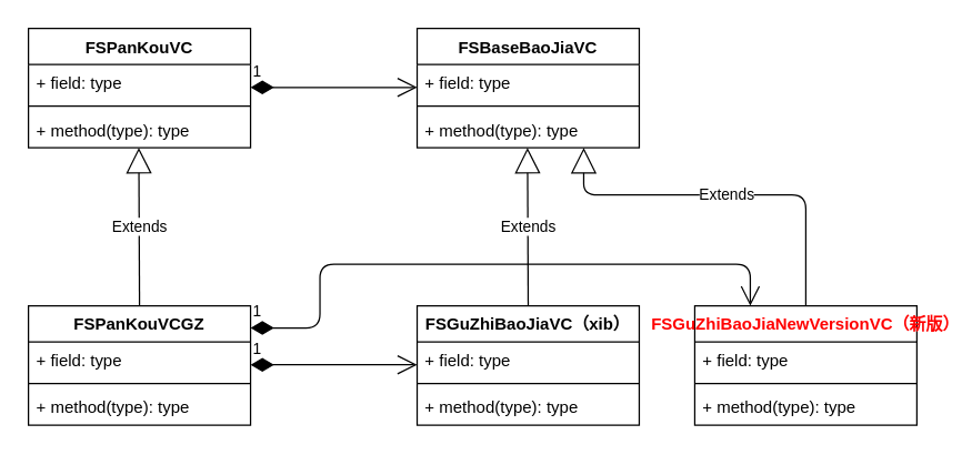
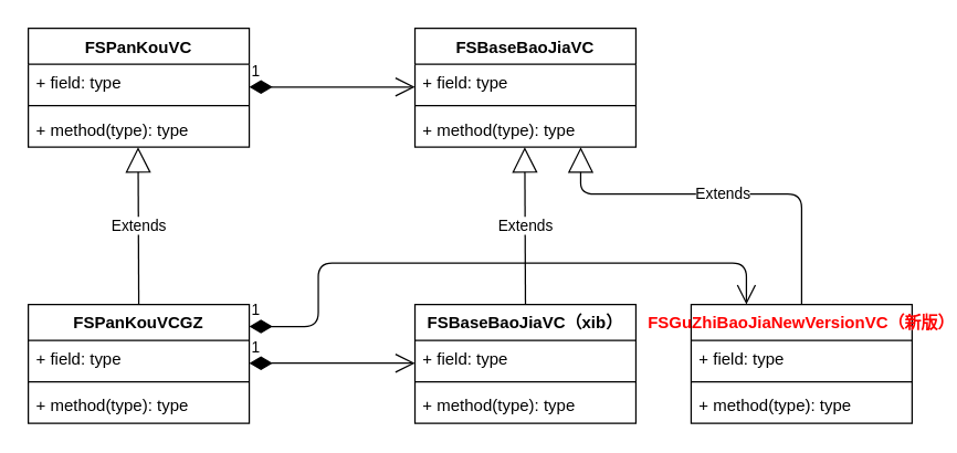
  <mxCell id="0" />
  <mxCell id="1" parent="0" />
  <mxCell id="2" value="FSPanKouVC" style="swimlane;fontStyle=1;align=center;verticalAlign=top;childLayout=stackLayout;horizontal=1;startSize=26;horizontalStack=0;resizeParent=1;resizeParentMax=0;resizeLast=0;collapsible=1;marginBottom=0;" vertex="1" parent="1"><mxGeometry x="20" y="20" width="160" height="86" as="geometry" /></mxCell>
  <mxCell id="3" value="+ field: type" style="text;strokeColor=none;fillColor=none;align=left;verticalAlign=top;spacingLeft=4;spacingRight=4;overflow=hidden;rotatable=0;points=[[0,0.5],[1,0.5]];portConstraint=eastwest;" vertex="1" parent="2"><mxGeometry y="26" width="160" height="26" as="geometry" /></mxCell>
  <mxCell id="4" value="" style="line;strokeWidth=1;fillColor=none;align=left;verticalAlign=middle;spacingTop=-1;spacingLeft=3;spacingRight=3;rotatable=0;labelPosition=right;points=[];portConstraint=eastwest;" vertex="1" parent="2"><mxGeometry y="52" width="160" height="8" as="geometry" /></mxCell>
  <mxCell id="5" value="+ method(type): type" style="text;strokeColor=none;fillColor=none;align=left;verticalAlign=top;spacingLeft=4;spacingRight=4;overflow=hidden;rotatable=0;points=[[0,0.5],[1,0.5]];portConstraint=eastwest;" vertex="1" parent="2"><mxGeometry y="60" width="160" height="26" as="geometry" /></mxCell>
  <mxCell id="6" value="FSPanKouVCGZ" style="swimlane;fontStyle=1;align=center;verticalAlign=top;childLayout=stackLayout;horizontal=1;startSize=26;horizontalStack=0;resizeParent=1;resizeParentMax=0;resizeLast=0;collapsible=1;marginBottom=0;" vertex="1" parent="1"><mxGeometry x="20" y="220" width="160" height="86" as="geometry" /></mxCell>
  <mxCell id="7" value="+ field: type" style="text;strokeColor=none;fillColor=none;align=left;verticalAlign=top;spacingLeft=4;spacingRight=4;overflow=hidden;rotatable=0;points=[[0,0.5],[1,0.5]];portConstraint=eastwest;" vertex="1" parent="6"><mxGeometry y="26" width="160" height="26" as="geometry" /></mxCell>
  <mxCell id="8" value="" style="line;strokeWidth=1;fillColor=none;align=left;verticalAlign=middle;spacingTop=-1;spacingLeft=3;spacingRight=3;rotatable=0;labelPosition=right;points=[];portConstraint=eastwest;" vertex="1" parent="6"><mxGeometry y="52" width="160" height="8" as="geometry" /></mxCell>
  <mxCell id="9" value="+ method(type): type" style="text;strokeColor=none;fillColor=none;align=left;verticalAlign=top;spacingLeft=4;spacingRight=4;overflow=hidden;rotatable=0;points=[[0,0.5],[1,0.5]];portConstraint=eastwest;" vertex="1" parent="6"><mxGeometry y="60" width="160" height="26" as="geometry" /></mxCell>
  <mxCell id="10" value="Extends" style="endArrow=block;endSize=16;endFill=0;html=1;exitX=0.5;exitY=0;exitDx=0;exitDy=0;" edge="1" parent="1" source="6"><mxGeometry width="160" relative="1" as="geometry"><mxPoint x="100" y="200" as="sourcePoint" /><mxPoint x="99.5" y="106" as="targetPoint" /></mxGeometry></mxCell>
  <mxCell id="11" value="FSBaseBaoJiaVC" style="swimlane;fontStyle=1;align=center;verticalAlign=top;childLayout=stackLayout;horizontal=1;startSize=26;horizontalStack=0;resizeParent=1;resizeParentMax=0;resizeLast=0;collapsible=1;marginBottom=0;" vertex="1" parent="1"><mxGeometry x="300" y="20" width="160" height="86" as="geometry" /></mxCell>
  <mxCell id="12" value="+ field: type" style="text;strokeColor=none;fillColor=none;align=left;verticalAlign=top;spacingLeft=4;spacingRight=4;overflow=hidden;rotatable=0;points=[[0,0.5],[1,0.5]];portConstraint=eastwest;" vertex="1" parent="11"><mxGeometry y="26" width="160" height="26" as="geometry" /></mxCell>
  <mxCell id="13" value="" style="line;strokeWidth=1;fillColor=none;align=left;verticalAlign=middle;spacingTop=-1;spacingLeft=3;spacingRight=3;rotatable=0;labelPosition=right;points=[];portConstraint=eastwest;" vertex="1" parent="11"><mxGeometry y="52" width="160" height="8" as="geometry" /></mxCell>
  <mxCell id="14" value="+ method(type): type" style="text;strokeColor=none;fillColor=none;align=left;verticalAlign=top;spacingLeft=4;spacingRight=4;overflow=hidden;rotatable=0;points=[[0,0.5],[1,0.5]];portConstraint=eastwest;" vertex="1" parent="11"><mxGeometry y="60" width="160" height="26" as="geometry" /></mxCell>
  <mxCell id="15" value="1" style="endArrow=open;html=1;endSize=12;startArrow=diamondThin;startSize=14;startFill=1;edgeStyle=orthogonalEdgeStyle;align=left;verticalAlign=bottom;" edge="1" parent="1"><mxGeometry x="-1" y="3" relative="1" as="geometry"><mxPoint x="180" y="62.5" as="sourcePoint" /><mxPoint x="300" y="62.5" as="targetPoint" /></mxGeometry></mxCell>
- <mxCell id="16" value="FSGuZhiBaoJiaVC（xib）" style="swimlane;fontStyle=1;align=center;verticalAlign=top;childLayout=stackLayout;horizontal=1;startSize=26;horizontalStack=0;resizeParent=1;resizeParentMax=0;resizeLast=0;collapsible=1;marginBottom=0;" vertex="1" parent="1"><mxGeometry x="300" y="220" width="160" height="86" as="geometry" /></mxCell>
+ <mxCell id="16" value="FSBaseBaoJiaVC（xib）" style="swimlane;fontStyle=1;align=center;verticalAlign=top;childLayout=stackLayout;horizontal=1;startSize=26;horizontalStack=0;resizeParent=1;resizeParentMax=0;resizeLast=0;collapsible=1;marginBottom=0;" vertex="1" parent="1"><mxGeometry x="300" y="220" width="160" height="86" as="geometry" /></mxCell>
  <mxCell id="17" value="+ field: type" style="text;strokeColor=none;fillColor=none;align=left;verticalAlign=top;spacingLeft=4;spacingRight=4;overflow=hidden;rotatable=0;points=[[0,0.5],[1,0.5]];portConstraint=eastwest;" vertex="1" parent="16"><mxGeometry y="26" width="160" height="26" as="geometry" /></mxCell>
  <mxCell id="18" value="" style="line;strokeWidth=1;fillColor=none;align=left;verticalAlign=middle;spacingTop=-1;spacingLeft=3;spacingRight=3;rotatable=0;labelPosition=right;points=[];portConstraint=eastwest;" vertex="1" parent="16"><mxGeometry y="52" width="160" height="8" as="geometry" /></mxCell>
  <mxCell id="19" value="+ method(type): type" style="text;strokeColor=none;fillColor=none;align=left;verticalAlign=top;spacingLeft=4;spacingRight=4;overflow=hidden;rotatable=0;points=[[0,0.5],[1,0.5]];portConstraint=eastwest;" vertex="1" parent="16"><mxGeometry y="60" width="160" height="26" as="geometry" /></mxCell>
  <mxCell id="20" value="FSGuZhiBaoJiaNewVersionVC（新版）" style="swimlane;fontStyle=1;align=center;verticalAlign=top;childLayout=stackLayout;horizontal=1;startSize=26;horizontalStack=0;resizeParent=1;resizeParentMax=0;resizeLast=0;collapsible=1;marginBottom=0;fontColor=#FF0000;" vertex="1" parent="1"><mxGeometry x="500" y="220" width="160" height="86" as="geometry" /></mxCell>
  <mxCell id="21" value="+ field: type" style="text;strokeColor=none;fillColor=none;align=left;verticalAlign=top;spacingLeft=4;spacingRight=4;overflow=hidden;rotatable=0;points=[[0,0.5],[1,0.5]];portConstraint=eastwest;" vertex="1" parent="20"><mxGeometry y="26" width="160" height="26" as="geometry" /></mxCell>
  <mxCell id="22" value="" style="line;strokeWidth=1;fillColor=none;align=left;verticalAlign=middle;spacingTop=-1;spacingLeft=3;spacingRight=3;rotatable=0;labelPosition=right;points=[];portConstraint=eastwest;" vertex="1" parent="20"><mxGeometry y="52" width="160" height="8" as="geometry" /></mxCell>
  <mxCell id="23" value="+ method(type): type" style="text;strokeColor=none;fillColor=none;align=left;verticalAlign=top;spacingLeft=4;spacingRight=4;overflow=hidden;rotatable=0;points=[[0,0.5],[1,0.5]];portConstraint=eastwest;" vertex="1" parent="20"><mxGeometry y="60" width="160" height="26" as="geometry" /></mxCell>
  <mxCell id="24" value="Extends" style="endArrow=block;endSize=16;endFill=0;html=1;exitX=0.5;exitY=0;exitDx=0;exitDy=0;" edge="1" parent="1"><mxGeometry width="160" relative="1" as="geometry"><mxPoint x="380" y="220" as="sourcePoint" /><mxPoint x="379.5" y="106" as="targetPoint" /></mxGeometry></mxCell>
  <mxCell id="25" value="Extends" style="endArrow=block;endSize=16;endFill=0;html=1;exitX=0.5;exitY=0;exitDx=0;exitDy=0;entryX=0.75;entryY=1;entryDx=0;entryDy=0;entryPerimeter=0;" edge="1" parent="1" target="14"><mxGeometry width="160" relative="1" as="geometry"><mxPoint x="580" y="220" as="sourcePoint" /><mxPoint x="420" y="110" as="targetPoint" /><Array as="points"><mxPoint x="580" y="140" /><mxPoint x="420" y="140" /></Array></mxGeometry></mxCell>
  <mxCell id="26" value="1" style="endArrow=open;html=1;endSize=12;startArrow=diamondThin;startSize=14;startFill=1;edgeStyle=orthogonalEdgeStyle;align=left;verticalAlign=bottom;" edge="1" parent="1"><mxGeometry x="-1" y="3" relative="1" as="geometry"><mxPoint x="180" y="262.5" as="sourcePoint" /><mxPoint x="300" y="262.5" as="targetPoint" /></mxGeometry></mxCell>
  <mxCell id="27" value="1" style="endArrow=open;html=1;endSize=12;startArrow=diamondThin;startSize=14;startFill=1;edgeStyle=orthogonalEdgeStyle;align=left;verticalAlign=bottom;entryX=0.25;entryY=0;entryDx=0;entryDy=0;" edge="1" parent="1" target="20"><mxGeometry x="-1" y="3" relative="1" as="geometry"><mxPoint x="180" y="236" as="sourcePoint" /><mxPoint x="580" y="306" as="targetPoint" /><Array as="points"><mxPoint x="230" y="236" /><mxPoint x="230" y="190" /><mxPoint x="540" y="190" /></Array></mxGeometry></mxCell>
